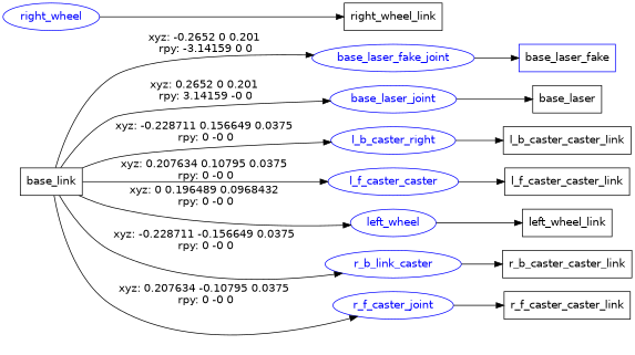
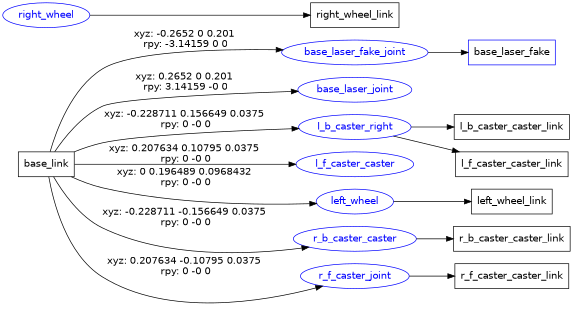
  digraph {
    fontname="DejaVu Sans"
    rankdir=LR
    node [fontname="DejaVu Sans" shape=box color=blue]
    edge [fontname="DejaVu Sans"]
    n1 [label=base_link color=""]
    base_laser_fake_joint [fontcolor=blue shape=ellipse]
    base_laser_joint [fontcolor=blue shape=ellipse]
    n4 [fontcolor=blue label=l_b_caster_right shape=ellipse]
    l_f_caster_caster [fontcolor=blue shape=ellipse]
    left_wheel [fontcolor=blue shape=ellipse]
-   r_b_caster_caster [fontcolor=blue shape=ellipse label=r_b_link_caster]
+   r_b_caster_caster [fontcolor=blue shape=ellipse]
    n8 [fontcolor=blue label=r_f_caster_joint shape=ellipse]
    n9 [label=base_laser_fake]
-   n10 [label=base_laser color=""]
    n11 [label=l_b_caster_caster_link color=""]
    n12 [label=l_f_caster_caster_link color=""]
    n13 [label=left_wheel_link color=""]
    n14 [label=r_b_caster_caster_link color=""]
    n15 [label=r_f_caster_caster_link color=""]
    right_wheel [fontcolor=blue shape=ellipse]
    n17 [label=right_wheel_link color=""]
    n1 -> base_laser_fake_joint [label="xyz: -0.2652 0 0.201 \nrpy: -3.14159 0 0"]
    n1 -> base_laser_joint [label="xyz: 0.2652 0 0.201 \nrpy: 3.14159 -0 0"]
    n1 -> n4 [label="xyz: -0.228711 0.156649 0.0375 \nrpy: 0 -0 0"]
    n1 -> l_f_caster_caster [label="xyz: 0.207634 0.10795 0.0375 \nrpy: 0 -0 0"]
    n1 -> left_wheel [label="xyz: 0 0.196489 0.0968432 \nrpy: 0 -0 0"]
    n1 -> r_b_caster_caster [label="xyz: -0.228711 -0.156649 0.0375 \nrpy: 0 -0 0"]
    n1 -> n8 [label="xyz: 0.207634 -0.10795 0.0375 \nrpy: 0 -0 0"]
    base_laser_fake_joint -> n9
-   base_laser_joint -> n10
    n4 -> n11
-   l_f_caster_caster -> n12
+   n4 -> n12
    left_wheel -> n13
    r_b_caster_caster -> n14
    n8 -> n15
    right_wheel -> n17
  }
